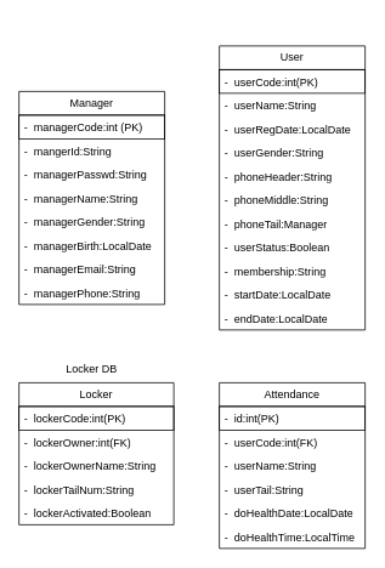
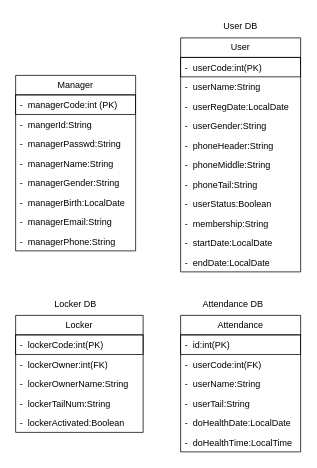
  <mxCell id="0" />
  <mxCell id="1" parent="0" />
  <mxCell id="2" value="Manager" style="swimlane;fontStyle=0;childLayout=stackLayout;horizontal=1;startSize=26;fillColor=none;horizontalStack=0;resizeParent=1;resizeParentMax=0;resizeLast=0;collapsible=1;marginBottom=0;whiteSpace=wrap;html=1;" vertex="1" parent="1"><mxGeometry x="20" y="100" width="160" height="234" as="geometry" /></mxCell>
  <mxCell id="3" value="-&amp;nbsp; managerCode:int (PK)" style="text;strokeColor=default;fillColor=none;align=left;verticalAlign=top;spacingLeft=4;spacingRight=4;overflow=hidden;rotatable=0;points=[[0,0.5],[1,0.5]];portConstraint=eastwest;whiteSpace=wrap;html=1;" vertex="1" parent="2"><mxGeometry y="26" width="160" height="26" as="geometry" /></mxCell>
  <mxCell id="4" value="-&amp;nbsp; mangerId:String" style="text;strokeColor=none;fillColor=none;align=left;verticalAlign=top;spacingLeft=4;spacingRight=4;overflow=hidden;rotatable=0;points=[[0,0.5],[1,0.5]];portConstraint=eastwest;whiteSpace=wrap;html=1;" vertex="1" parent="2"><mxGeometry y="52" width="160" height="26" as="geometry" /></mxCell>
  <mxCell id="5" value="-&amp;nbsp; managerPasswd:String" style="text;strokeColor=none;fillColor=none;align=left;verticalAlign=top;spacingLeft=4;spacingRight=4;overflow=hidden;rotatable=0;points=[[0,0.5],[1,0.5]];portConstraint=eastwest;whiteSpace=wrap;html=1;" vertex="1" parent="2"><mxGeometry y="78" width="160" height="26" as="geometry" /></mxCell>
  <mxCell id="6" value="-&amp;nbsp; managerName:String" style="text;strokeColor=none;fillColor=none;align=left;verticalAlign=top;spacingLeft=4;spacingRight=4;overflow=hidden;rotatable=0;points=[[0,0.5],[1,0.5]];portConstraint=eastwest;whiteSpace=wrap;html=1;" vertex="1" parent="2"><mxGeometry y="104" width="160" height="26" as="geometry" /></mxCell>
  <mxCell id="7" value="-&amp;nbsp; managerGender:String" style="text;strokeColor=none;fillColor=none;align=left;verticalAlign=top;spacingLeft=4;spacingRight=4;overflow=hidden;rotatable=0;points=[[0,0.5],[1,0.5]];portConstraint=eastwest;whiteSpace=wrap;html=1;" vertex="1" parent="2"><mxGeometry y="130" width="160" height="26" as="geometry" /></mxCell>
  <mxCell id="8" value="-&amp;nbsp; managerBirth:LocalDate" style="text;strokeColor=none;fillColor=none;align=left;verticalAlign=top;spacingLeft=4;spacingRight=4;overflow=hidden;rotatable=0;points=[[0,0.5],[1,0.5]];portConstraint=eastwest;whiteSpace=wrap;html=1;" vertex="1" parent="2"><mxGeometry y="156" width="160" height="26" as="geometry" /></mxCell>
  <mxCell id="9" value="-&amp;nbsp; managerEmail:String" style="text;strokeColor=none;fillColor=none;align=left;verticalAlign=top;spacingLeft=4;spacingRight=4;overflow=hidden;rotatable=0;points=[[0,0.5],[1,0.5]];portConstraint=eastwest;whiteSpace=wrap;html=1;" vertex="1" parent="2"><mxGeometry y="182" width="160" height="26" as="geometry" /></mxCell>
  <mxCell id="10" value="-&amp;nbsp; managerPhone:String" style="text;strokeColor=none;fillColor=none;align=left;verticalAlign=top;spacingLeft=4;spacingRight=4;overflow=hidden;rotatable=0;points=[[0,0.5],[1,0.5]];portConstraint=eastwest;whiteSpace=wrap;html=1;" vertex="1" parent="2"><mxGeometry y="208" width="160" height="26" as="geometry" /></mxCell>
  <mxCell id="11" value="User" style="swimlane;fontStyle=0;childLayout=stackLayout;horizontal=1;startSize=26;fillColor=none;horizontalStack=0;resizeParent=1;resizeParentMax=0;resizeLast=0;collapsible=1;marginBottom=0;whiteSpace=wrap;html=1;" vertex="1" parent="1"><mxGeometry x="240" y="50" width="160" height="312" as="geometry" /></mxCell>
  <mxCell id="12" value="-&amp;nbsp; userCode:int(PK)" style="text;strokeColor=default;fillColor=none;align=left;verticalAlign=top;spacingLeft=4;spacingRight=4;overflow=hidden;rotatable=0;points=[[0,0.5],[1,0.5]];portConstraint=eastwest;whiteSpace=wrap;html=1;" vertex="1" parent="11"><mxGeometry y="26" width="160" height="26" as="geometry" /></mxCell>
  <mxCell id="13" value="-&amp;nbsp; userName:String" style="text;strokeColor=none;fillColor=none;align=left;verticalAlign=top;spacingLeft=4;spacingRight=4;overflow=hidden;rotatable=0;points=[[0,0.5],[1,0.5]];portConstraint=eastwest;whiteSpace=wrap;html=1;" vertex="1" parent="11"><mxGeometry y="52" width="160" height="26" as="geometry" /></mxCell>
  <mxCell id="14" value="-&amp;nbsp; userRegDate:LocalDate" style="text;strokeColor=none;fillColor=none;align=left;verticalAlign=top;spacingLeft=4;spacingRight=4;overflow=hidden;rotatable=0;points=[[0,0.5],[1,0.5]];portConstraint=eastwest;whiteSpace=wrap;html=1;" vertex="1" parent="11"><mxGeometry y="78" width="160" height="26" as="geometry" /></mxCell>
  <mxCell id="15" value="-&amp;nbsp; userGender:String" style="text;strokeColor=none;fillColor=none;align=left;verticalAlign=top;spacingLeft=4;spacingRight=4;overflow=hidden;rotatable=0;points=[[0,0.5],[1,0.5]];portConstraint=eastwest;whiteSpace=wrap;html=1;" vertex="1" parent="11"><mxGeometry y="104" width="160" height="26" as="geometry" /></mxCell>
  <mxCell id="16" value="-&amp;nbsp; phoneHeader:String" style="text;strokeColor=none;fillColor=none;align=left;verticalAlign=top;spacingLeft=4;spacingRight=4;overflow=hidden;rotatable=0;points=[[0,0.5],[1,0.5]];portConstraint=eastwest;whiteSpace=wrap;html=1;" vertex="1" parent="11"><mxGeometry y="130" width="160" height="26" as="geometry" /></mxCell>
  <mxCell id="17" value="-&amp;nbsp; phoneMiddle:String" style="text;strokeColor=none;fillColor=none;align=left;verticalAlign=top;spacingLeft=4;spacingRight=4;overflow=hidden;rotatable=0;points=[[0,0.5],[1,0.5]];portConstraint=eastwest;whiteSpace=wrap;html=1;" vertex="1" parent="11"><mxGeometry y="156" width="160" height="26" as="geometry" /></mxCell>
- <mxCell id="18" value="-&amp;nbsp; phoneTail:Manager" style="text;strokeColor=none;fillColor=none;align=left;verticalAlign=top;spacingLeft=4;spacingRight=4;overflow=hidden;rotatable=0;points=[[0,0.5],[1,0.5]];portConstraint=eastwest;whiteSpace=wrap;html=1;" vertex="1" parent="11"><mxGeometry y="182" width="160" height="26" as="geometry" /></mxCell>
+ <mxCell id="18" value="-&amp;nbsp; phoneTail:String" style="text;strokeColor=none;fillColor=none;align=left;verticalAlign=top;spacingLeft=4;spacingRight=4;overflow=hidden;rotatable=0;points=[[0,0.5],[1,0.5]];portConstraint=eastwest;whiteSpace=wrap;html=1;" vertex="1" parent="11"><mxGeometry y="182" width="160" height="26" as="geometry" /></mxCell>
  <mxCell id="19" value="-&amp;nbsp; userStatus:Boolean" style="text;strokeColor=none;fillColor=none;align=left;verticalAlign=top;spacingLeft=4;spacingRight=4;overflow=hidden;rotatable=0;points=[[0,0.5],[1,0.5]];portConstraint=eastwest;whiteSpace=wrap;html=1;" vertex="1" parent="11"><mxGeometry y="208" width="160" height="26" as="geometry" /></mxCell>
  <mxCell id="20" value="-&amp;nbsp; membership:String" style="text;strokeColor=none;fillColor=none;align=left;verticalAlign=top;spacingLeft=4;spacingRight=4;overflow=hidden;rotatable=0;points=[[0,0.5],[1,0.5]];portConstraint=eastwest;whiteSpace=wrap;html=1;" vertex="1" parent="11"><mxGeometry y="234" width="160" height="26" as="geometry" /></mxCell>
  <mxCell id="21" value="-&amp;nbsp; startDate:LocalDate" style="text;strokeColor=none;fillColor=none;align=left;verticalAlign=top;spacingLeft=4;spacingRight=4;overflow=hidden;rotatable=0;points=[[0,0.5],[1,0.5]];portConstraint=eastwest;whiteSpace=wrap;html=1;" vertex="1" parent="11"><mxGeometry y="260" width="160" height="26" as="geometry" /></mxCell>
  <mxCell id="22" value="-&amp;nbsp; endDate:LocalDate" style="text;strokeColor=none;fillColor=none;align=left;verticalAlign=top;spacingLeft=4;spacingRight=4;overflow=hidden;rotatable=0;points=[[0,0.5],[1,0.5]];portConstraint=eastwest;whiteSpace=wrap;html=1;" vertex="1" parent="11"><mxGeometry y="286" width="160" height="26" as="geometry" /></mxCell>
+ <mxCell id="23" value="User DB" style="text;html=1;strokeColor=none;fillColor=none;align=center;verticalAlign=middle;whiteSpace=wrap;rounded=0;" vertex="1" parent="1"><mxGeometry x="275" y="20" width="90" height="30" as="geometry" /></mxCell>
  <mxCell id="24" value="Locker" style="swimlane;fontStyle=0;childLayout=stackLayout;horizontal=1;startSize=26;fillColor=none;horizontalStack=0;resizeParent=1;resizeParentMax=0;resizeLast=0;collapsible=1;marginBottom=0;whiteSpace=wrap;html=1;" vertex="1" parent="1"><mxGeometry x="20" y="420" width="170" height="156" as="geometry" /></mxCell>
  <mxCell id="25" value="-&amp;nbsp; lockerCode:int(PK)" style="text;strokeColor=default;fillColor=none;align=left;verticalAlign=top;spacingLeft=4;spacingRight=4;overflow=hidden;rotatable=0;points=[[0,0.5],[1,0.5]];portConstraint=eastwest;whiteSpace=wrap;html=1;" vertex="1" parent="24"><mxGeometry y="26" width="170" height="26" as="geometry" /></mxCell>
  <mxCell id="26" value="-&amp;nbsp; lockerOwner:int(FK)" style="text;strokeColor=none;fillColor=none;align=left;verticalAlign=top;spacingLeft=4;spacingRight=4;overflow=hidden;rotatable=0;points=[[0,0.5],[1,0.5]];portConstraint=eastwest;whiteSpace=wrap;html=1;" vertex="1" parent="24"><mxGeometry y="52" width="170" height="26" as="geometry" /></mxCell>
  <mxCell id="27" value="-&amp;nbsp; lockerOwnerName:String" style="text;strokeColor=none;fillColor=none;align=left;verticalAlign=top;spacingLeft=4;spacingRight=4;overflow=hidden;rotatable=0;points=[[0,0.5],[1,0.5]];portConstraint=eastwest;whiteSpace=wrap;html=1;" vertex="1" parent="24"><mxGeometry y="78" width="170" height="26" as="geometry" /></mxCell>
  <mxCell id="28" value="-&amp;nbsp; lockerTailNum:String" style="text;strokeColor=none;fillColor=none;align=left;verticalAlign=top;spacingLeft=4;spacingRight=4;overflow=hidden;rotatable=0;points=[[0,0.5],[1,0.5]];portConstraint=eastwest;whiteSpace=wrap;html=1;" vertex="1" parent="24"><mxGeometry y="104" width="170" height="26" as="geometry" /></mxCell>
  <mxCell id="29" value="-&amp;nbsp; lockerActivated:Boolean" style="text;strokeColor=none;fillColor=none;align=left;verticalAlign=top;spacingLeft=4;spacingRight=4;overflow=hidden;rotatable=0;points=[[0,0.5],[1,0.5]];portConstraint=eastwest;whiteSpace=wrap;html=1;" vertex="1" parent="24"><mxGeometry y="130" width="170" height="26" as="geometry" /></mxCell>
  <mxCell id="30" value="Locker DB" style="text;html=1;strokeColor=none;fillColor=none;align=center;verticalAlign=middle;whiteSpace=wrap;rounded=0;" vertex="1" parent="1"><mxGeometry x="55" y="390" width="90" height="30" as="geometry" /></mxCell>
  <mxCell id="31" value="Attendance" style="swimlane;fontStyle=0;childLayout=stackLayout;horizontal=1;startSize=26;fillColor=none;horizontalStack=0;resizeParent=1;resizeParentMax=0;resizeLast=0;collapsible=1;marginBottom=0;whiteSpace=wrap;html=1;" vertex="1" parent="1"><mxGeometry x="240" y="420" width="160" height="182" as="geometry" /></mxCell>
  <mxCell id="32" value="-&amp;nbsp; id:int(PK)" style="text;strokeColor=default;fillColor=none;align=left;verticalAlign=top;spacingLeft=4;spacingRight=4;overflow=hidden;rotatable=0;points=[[0,0.5],[1,0.5]];portConstraint=eastwest;whiteSpace=wrap;html=1;" vertex="1" parent="31"><mxGeometry y="26" width="160" height="26" as="geometry" /></mxCell>
  <mxCell id="33" value="-&amp;nbsp; userCode:int(FK)" style="text;strokeColor=none;fillColor=none;align=left;verticalAlign=top;spacingLeft=4;spacingRight=4;overflow=hidden;rotatable=0;points=[[0,0.5],[1,0.5]];portConstraint=eastwest;whiteSpace=wrap;html=1;" vertex="1" parent="31"><mxGeometry y="52" width="160" height="26" as="geometry" /></mxCell>
  <mxCell id="34" value="-&amp;nbsp; userName:String" style="text;strokeColor=none;fillColor=none;align=left;verticalAlign=top;spacingLeft=4;spacingRight=4;overflow=hidden;rotatable=0;points=[[0,0.5],[1,0.5]];portConstraint=eastwest;whiteSpace=wrap;html=1;" vertex="1" parent="31"><mxGeometry y="78" width="160" height="26" as="geometry" /></mxCell>
  <mxCell id="35" value="-&amp;nbsp; userTail:String" style="text;strokeColor=none;fillColor=none;align=left;verticalAlign=top;spacingLeft=4;spacingRight=4;overflow=hidden;rotatable=0;points=[[0,0.5],[1,0.5]];portConstraint=eastwest;whiteSpace=wrap;html=1;" vertex="1" parent="31"><mxGeometry y="104" width="160" height="26" as="geometry" /></mxCell>
  <mxCell id="36" value="-&amp;nbsp; doHealthDate:LocalDate" style="text;strokeColor=none;fillColor=none;align=left;verticalAlign=top;spacingLeft=4;spacingRight=4;overflow=hidden;rotatable=0;points=[[0,0.5],[1,0.5]];portConstraint=eastwest;whiteSpace=wrap;html=1;" vertex="1" parent="31"><mxGeometry y="130" width="160" height="26" as="geometry" /></mxCell>
  <mxCell id="37" value="-&amp;nbsp; doHealthTime:LocalTime" style="text;strokeColor=none;fillColor=none;align=left;verticalAlign=top;spacingLeft=4;spacingRight=4;overflow=hidden;rotatable=0;points=[[0,0.5],[1,0.5]];portConstraint=eastwest;whiteSpace=wrap;html=1;" vertex="1" parent="31"><mxGeometry y="156" width="160" height="26" as="geometry" /></mxCell>
+ <mxCell id="38" value="Attendance DB" style="text;html=1;strokeColor=none;fillColor=none;align=center;verticalAlign=middle;whiteSpace=wrap;rounded=0;" vertex="1" parent="1"><mxGeometry x="265" y="390" width="90" height="30" as="geometry" /></mxCell>
